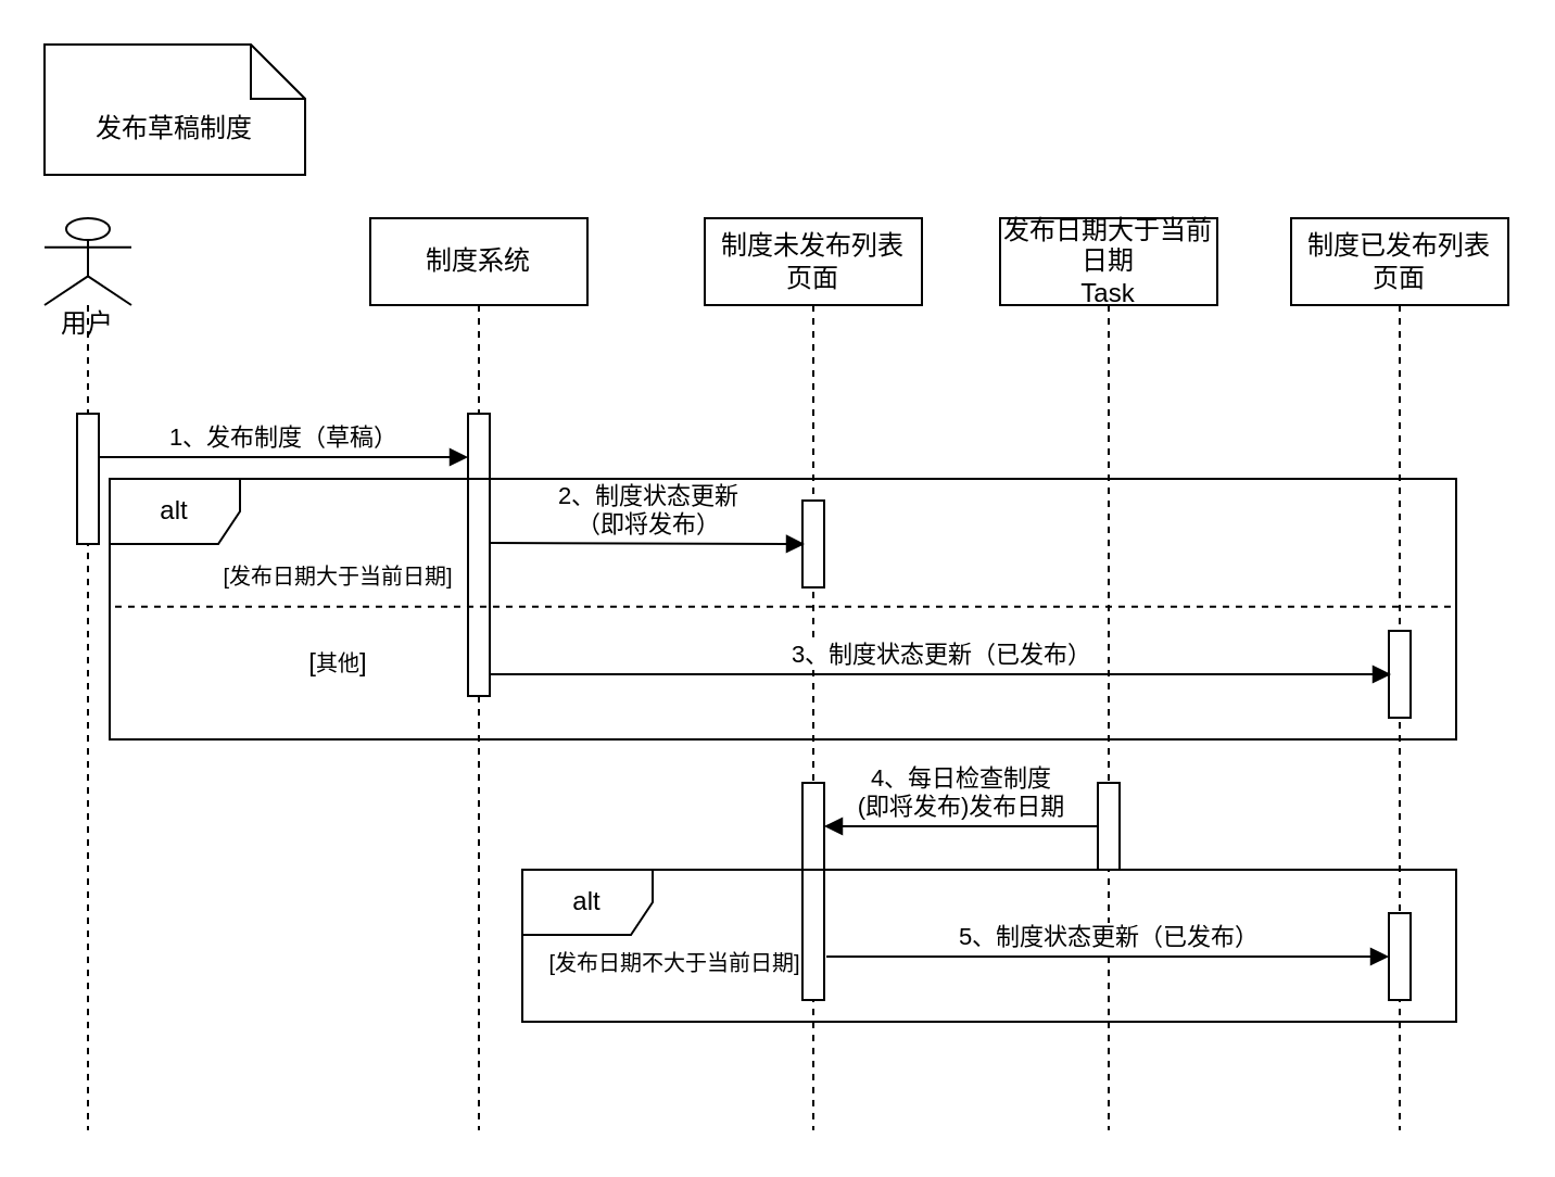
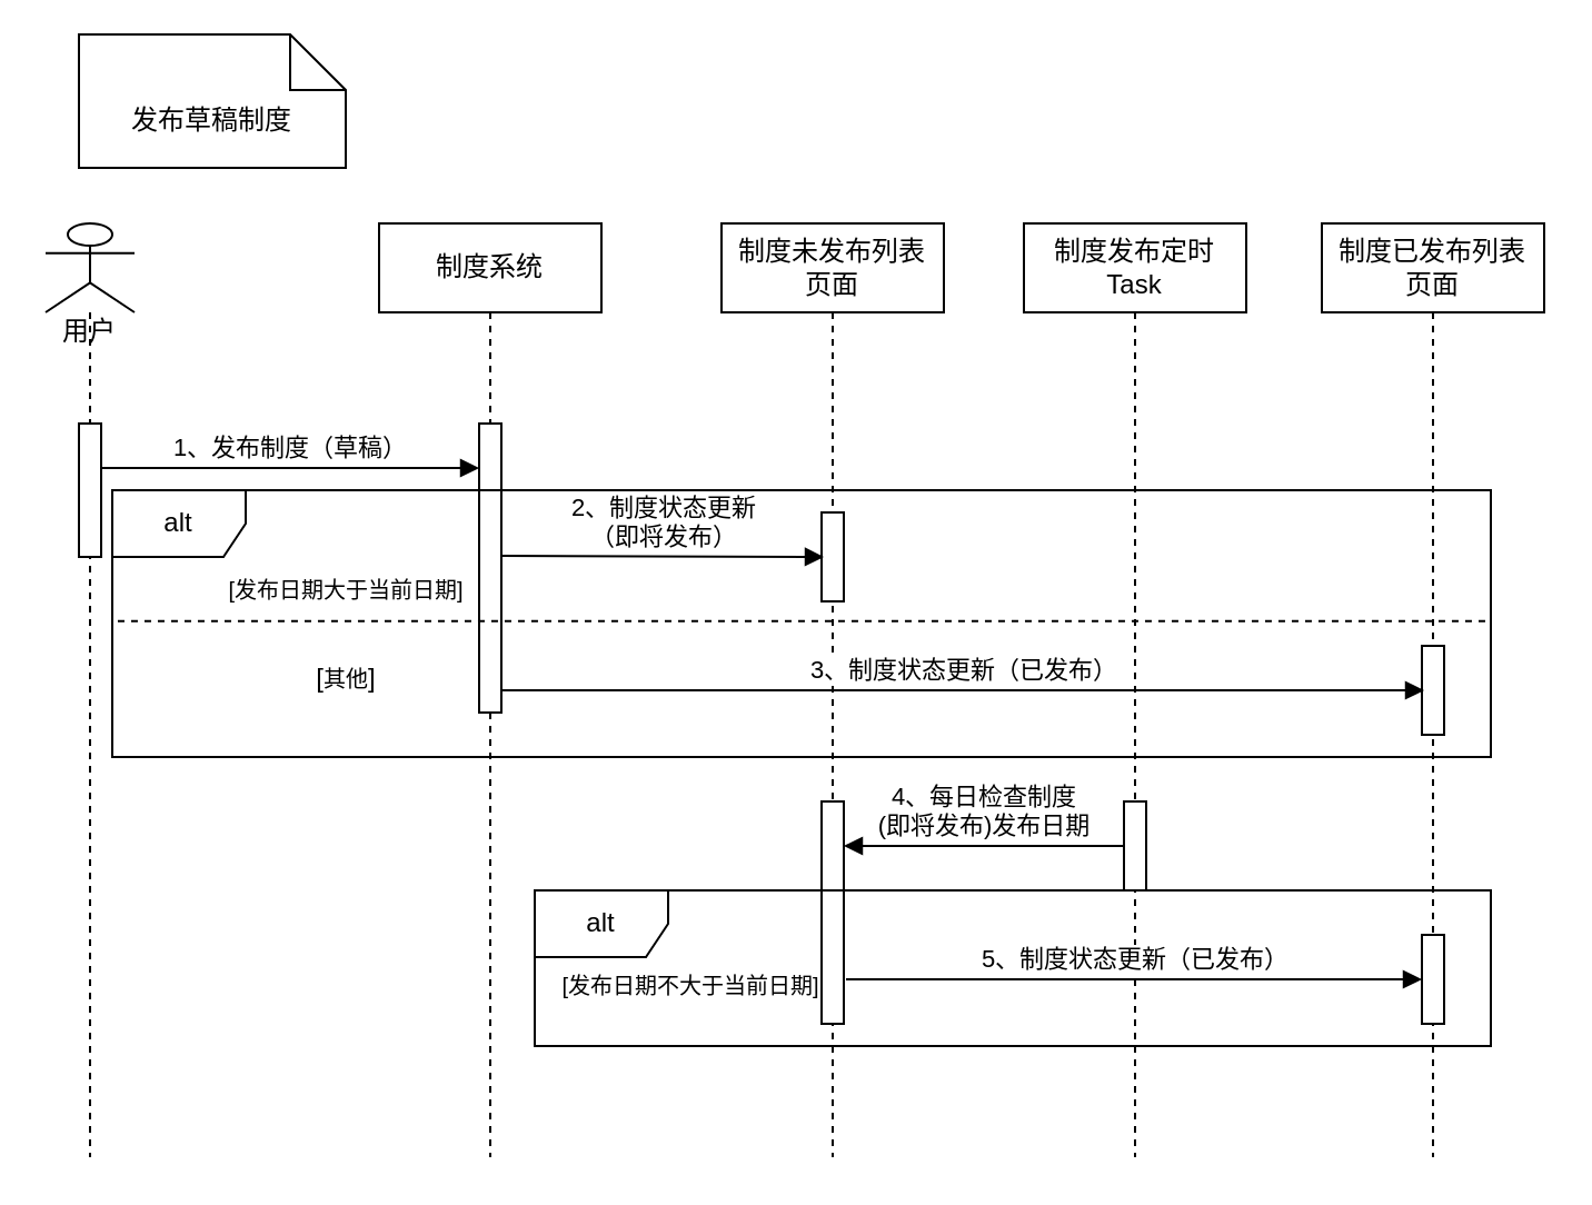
  <mxCell id="0" />
  <mxCell id="1" parent="0" />
- <mxCell id="2" value="发布草稿制度" style="shape=note2;boundedLbl=1;whiteSpace=wrap;html=1;size=25;verticalAlign=top;align=center;" vertex="1" parent="1"><mxGeometry x="20" y="20" width="120" height="60" as="geometry" /></mxCell>
+ <mxCell id="2" value="发布草稿制度" style="shape=note2;boundedLbl=1;whiteSpace=wrap;html=1;size=25;verticalAlign=top;align=center;" vertex="1" parent="1"><mxGeometry x="35" y="15" width="120" height="60" as="geometry" /></mxCell>
  <mxCell id="3" value="&amp;nbsp; &amp;nbsp; &amp;nbsp; &amp;nbsp; &amp;nbsp; &amp;nbsp; &amp;nbsp; &amp;nbsp; &amp;nbsp; &amp;nbsp; &amp;nbsp; &amp;nbsp; &amp;nbsp; &amp;nbsp; &amp;nbsp; &amp;nbsp; &amp;nbsp; &amp;nbsp; &amp;nbsp; &amp;nbsp; &amp;nbsp; &amp;nbsp; 用户" style="shape=umlLifeline;perimeter=lifelinePerimeter;whiteSpace=wrap;html=1;container=1;dropTarget=0;collapsible=0;recursiveResize=0;outlineConnect=0;portConstraint=eastwest;newEdgeStyle={&quot;curved&quot;:0,&quot;rounded&quot;:0};participant=umlActor;" vertex="1" parent="1"><mxGeometry x="20" y="100" width="40" height="420" as="geometry" /></mxCell>
  <mxCell id="4" value="" style="html=1;points=[[0,0,0,0,5],[0,1,0,0,-5],[1,0,0,0,5],[1,1,0,0,-5]];perimeter=orthogonalPerimeter;outlineConnect=0;targetShapes=umlLifeline;portConstraint=eastwest;newEdgeStyle={&quot;curved&quot;:0,&quot;rounded&quot;:0};" vertex="1" parent="3"><mxGeometry x="15" y="90" width="10" height="60" as="geometry" /></mxCell>
  <mxCell id="5" value="制度系统" style="shape=umlLifeline;perimeter=lifelinePerimeter;whiteSpace=wrap;html=1;container=1;dropTarget=0;collapsible=0;recursiveResize=0;outlineConnect=0;portConstraint=eastwest;newEdgeStyle={&quot;curved&quot;:0,&quot;rounded&quot;:0};" vertex="1" parent="1"><mxGeometry x="170" y="100" width="100" height="420" as="geometry" /></mxCell>
  <mxCell id="6" value="" style="html=1;points=[[0,0,0,0,5],[0,1,0,0,-5],[1,0,0,0,5],[1,1,0,0,-5]];perimeter=orthogonalPerimeter;outlineConnect=0;targetShapes=umlLifeline;portConstraint=eastwest;newEdgeStyle={&quot;curved&quot;:0,&quot;rounded&quot;:0};" vertex="1" parent="5"><mxGeometry x="45" y="90" width="10" height="130" as="geometry" /></mxCell>
  <mxCell id="7" value="1、发布制度（草稿）" style="html=1;verticalAlign=bottom;endArrow=block;curved=0;rounded=0;" edge="1" parent="1" source="4" target="6"><mxGeometry width="80" relative="1" as="geometry"><mxPoint x="50" y="210" as="sourcePoint" /><mxPoint x="130" y="210" as="targetPoint" /><Array as="points"><mxPoint x="110" y="210" /></Array></mxGeometry></mxCell>
  <mxCell id="8" value="制度已发布列表&lt;div&gt;页面&lt;/div&gt;" style="shape=umlLifeline;perimeter=lifelinePerimeter;whiteSpace=wrap;html=1;container=1;dropTarget=0;collapsible=0;recursiveResize=0;outlineConnect=0;portConstraint=eastwest;newEdgeStyle={&quot;curved&quot;:0,&quot;rounded&quot;:0};" vertex="1" parent="1"><mxGeometry x="594" y="100" width="100" height="420" as="geometry" /></mxCell>
  <mxCell id="9" value="" style="html=1;points=[[0,0,0,0,5],[0,1,0,0,-5],[1,0,0,0,5],[1,1,0,0,-5]];perimeter=orthogonalPerimeter;outlineConnect=0;targetShapes=umlLifeline;portConstraint=eastwest;newEdgeStyle={&quot;curved&quot;:0,&quot;rounded&quot;:0};" vertex="1" parent="8"><mxGeometry x="45" y="190" width="10" height="40" as="geometry" /></mxCell>
  <mxCell id="10" value="" style="html=1;points=[[0,0,0,0,5],[0,1,0,0,-5],[1,0,0,0,5],[1,1,0,0,-5]];perimeter=orthogonalPerimeter;outlineConnect=0;targetShapes=umlLifeline;portConstraint=eastwest;newEdgeStyle={&quot;curved&quot;:0,&quot;rounded&quot;:0};" vertex="1" parent="8"><mxGeometry x="45" y="320" width="10" height="40" as="geometry" /></mxCell>
  <mxCell id="11" value="制度未发布列表&lt;div&gt;页面&lt;/div&gt;" style="shape=umlLifeline;perimeter=lifelinePerimeter;whiteSpace=wrap;html=1;container=1;dropTarget=0;collapsible=0;recursiveResize=0;outlineConnect=0;portConstraint=eastwest;newEdgeStyle={&quot;curved&quot;:0,&quot;rounded&quot;:0};" vertex="1" parent="1"><mxGeometry x="324" y="100" width="100" height="420" as="geometry" /></mxCell>
  <mxCell id="12" value="" style="html=1;points=[[0,0,0,0,5],[0,1,0,0,-5],[1,0,0,0,5],[1,1,0,0,-5]];perimeter=orthogonalPerimeter;outlineConnect=0;targetShapes=umlLifeline;portConstraint=eastwest;newEdgeStyle={&quot;curved&quot;:0,&quot;rounded&quot;:0};" vertex="1" parent="11"><mxGeometry x="45" y="130" width="10" height="40" as="geometry" /></mxCell>
  <mxCell id="13" value="" style="html=1;points=[[0,0,0,0,5],[0,1,0,0,-5],[1,0,0,0,5],[1,1,0,0,-5]];perimeter=orthogonalPerimeter;outlineConnect=0;targetShapes=umlLifeline;portConstraint=eastwest;newEdgeStyle={&quot;curved&quot;:0,&quot;rounded&quot;:0};" vertex="1" parent="11"><mxGeometry x="45" y="260" width="10" height="100" as="geometry" /></mxCell>
  <mxCell id="14" value="alt" style="shape=umlFrame;whiteSpace=wrap;html=1;pointerEvents=0;" vertex="1" parent="1"><mxGeometry x="50" y="220" width="620" height="120" as="geometry" /></mxCell>
  <mxCell id="15" value="2、制度状态更新&lt;div&gt;（即将发布）&lt;/div&gt;" style="html=1;verticalAlign=bottom;endArrow=block;curved=0;rounded=0;" edge="1" parent="1"><mxGeometry x="0.007" width="80" relative="1" as="geometry"><mxPoint x="225" y="249.5" as="sourcePoint" /><mxPoint x="370" y="250" as="targetPoint" /><mxPoint as="offset" /></mxGeometry></mxCell>
  <mxCell id="16" value="3、制度状态更新（已发布）" style="html=1;verticalAlign=bottom;endArrow=block;curved=0;rounded=0;" edge="1" parent="1"><mxGeometry width="80" relative="1" as="geometry"><mxPoint x="225" y="310" as="sourcePoint" /><mxPoint x="640" y="310" as="targetPoint" /></mxGeometry></mxCell>
  <mxCell id="17" value="" style="endArrow=none;dashed=1;html=1;rounded=0;exitX=0.004;exitY=0.491;exitDx=0;exitDy=0;exitPerimeter=0;entryX=0.996;entryY=0.491;entryDx=0;entryDy=0;entryPerimeter=0;" edge="1" parent="1" source="14" target="14"><mxGeometry width="50" height="50" relative="1" as="geometry"><mxPoint x="190" y="284.5" as="sourcePoint" /><mxPoint x="630" y="285" as="targetPoint" /></mxGeometry></mxCell>
  <mxCell id="18" value="&lt;font style=&quot;font-size: 10px;&quot;&gt;[发布日期大于当前日期]&lt;/font&gt;" style="text;html=1;align=center;verticalAlign=middle;resizable=0;points=[];autosize=1;strokeColor=none;fillColor=none;" vertex="1" parent="1"><mxGeometry x="90" y="250" width="130" height="30" as="geometry" /></mxCell>
  <mxCell id="19" value="[&lt;font style=&quot;font-size: 10px;&quot;&gt;其他&lt;/font&gt;]" style="text;html=1;align=center;verticalAlign=middle;resizable=0;points=[];autosize=1;strokeColor=none;fillColor=none;" vertex="1" parent="1"><mxGeometry x="130" y="290" width="50" height="30" as="geometry" /></mxCell>
- <mxCell id="20" value="发布日期大于当前日期&lt;div&gt;Task&lt;/div&gt;" style="shape=umlLifeline;perimeter=lifelinePerimeter;whiteSpace=wrap;html=1;container=1;dropTarget=0;collapsible=0;recursiveResize=0;outlineConnect=0;portConstraint=eastwest;newEdgeStyle={&quot;curved&quot;:0,&quot;rounded&quot;:0};" vertex="1" parent="1"><mxGeometry x="460" y="100" width="100" height="420" as="geometry" /></mxCell>
+ <mxCell id="20" value="制度发布定时&lt;div&gt;Task&lt;/div&gt;" style="shape=umlLifeline;perimeter=lifelinePerimeter;whiteSpace=wrap;html=1;container=1;dropTarget=0;collapsible=0;recursiveResize=0;outlineConnect=0;portConstraint=eastwest;newEdgeStyle={&quot;curved&quot;:0,&quot;rounded&quot;:0};" vertex="1" parent="1"><mxGeometry x="460" y="100" width="100" height="420" as="geometry" /></mxCell>
  <mxCell id="21" value="" style="html=1;points=[[0,0,0,0,5],[0,1,0,0,-5],[1,0,0,0,5],[1,1,0,0,-5]];perimeter=orthogonalPerimeter;outlineConnect=0;targetShapes=umlLifeline;portConstraint=eastwest;newEdgeStyle={&quot;curved&quot;:0,&quot;rounded&quot;:0};" vertex="1" parent="20"><mxGeometry x="45" y="260" width="10" height="40" as="geometry" /></mxCell>
  <mxCell id="22" value="4、每日检查制度&lt;div&gt;(即将发布)发布日期&lt;/div&gt;" style="html=1;verticalAlign=bottom;endArrow=block;curved=0;rounded=0;" edge="1" parent="1" source="21" target="13"><mxGeometry width="80" relative="1" as="geometry"><mxPoint x="480" y="390" as="sourcePoint" /><mxPoint x="390" y="390" as="targetPoint" /><mxPoint as="offset" /></mxGeometry></mxCell>
  <mxCell id="23" value="5、制度状态更新（已发布）" style="html=1;verticalAlign=bottom;endArrow=block;curved=0;rounded=0;" edge="1" parent="1" target="10"><mxGeometry width="80" relative="1" as="geometry"><mxPoint x="380" y="440" as="sourcePoint" /><mxPoint x="460" y="440" as="targetPoint" /></mxGeometry></mxCell>
  <mxCell id="24" value="alt" style="shape=umlFrame;whiteSpace=wrap;html=1;pointerEvents=0;" vertex="1" parent="1"><mxGeometry x="240" y="400" width="430" height="70" as="geometry" /></mxCell>
  <mxCell id="25" value="&lt;span style=&quot;font-size: 10px;&quot;&gt;[发布日期不大于当前日期]&lt;/span&gt;" style="text;html=1;align=center;verticalAlign=middle;resizable=0;points=[];autosize=1;strokeColor=none;fillColor=none;" vertex="1" parent="1"><mxGeometry x="240" y="428" width="140" height="30" as="geometry" /></mxCell>
